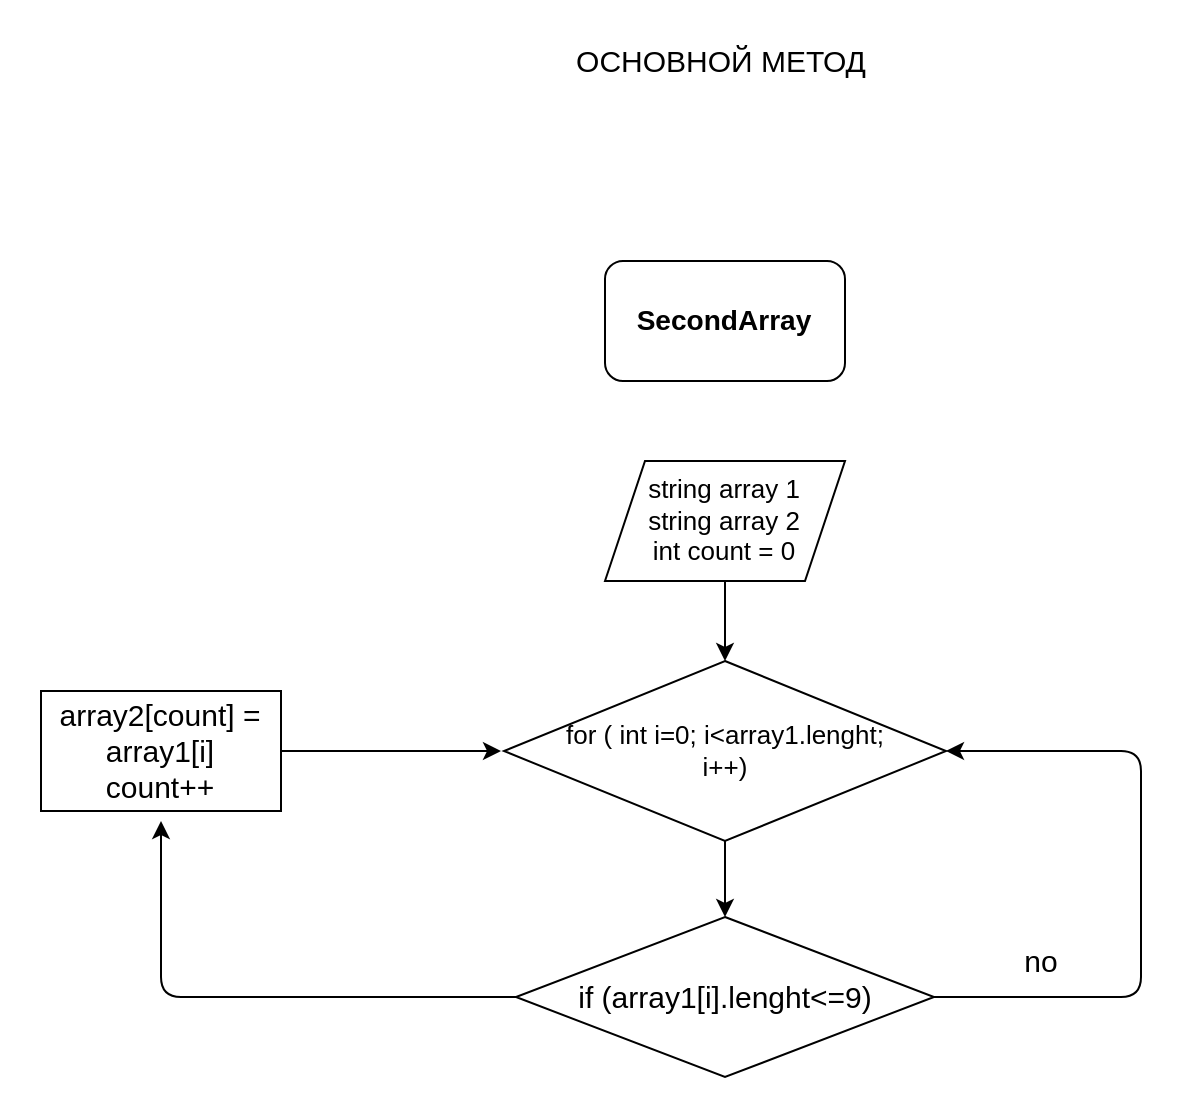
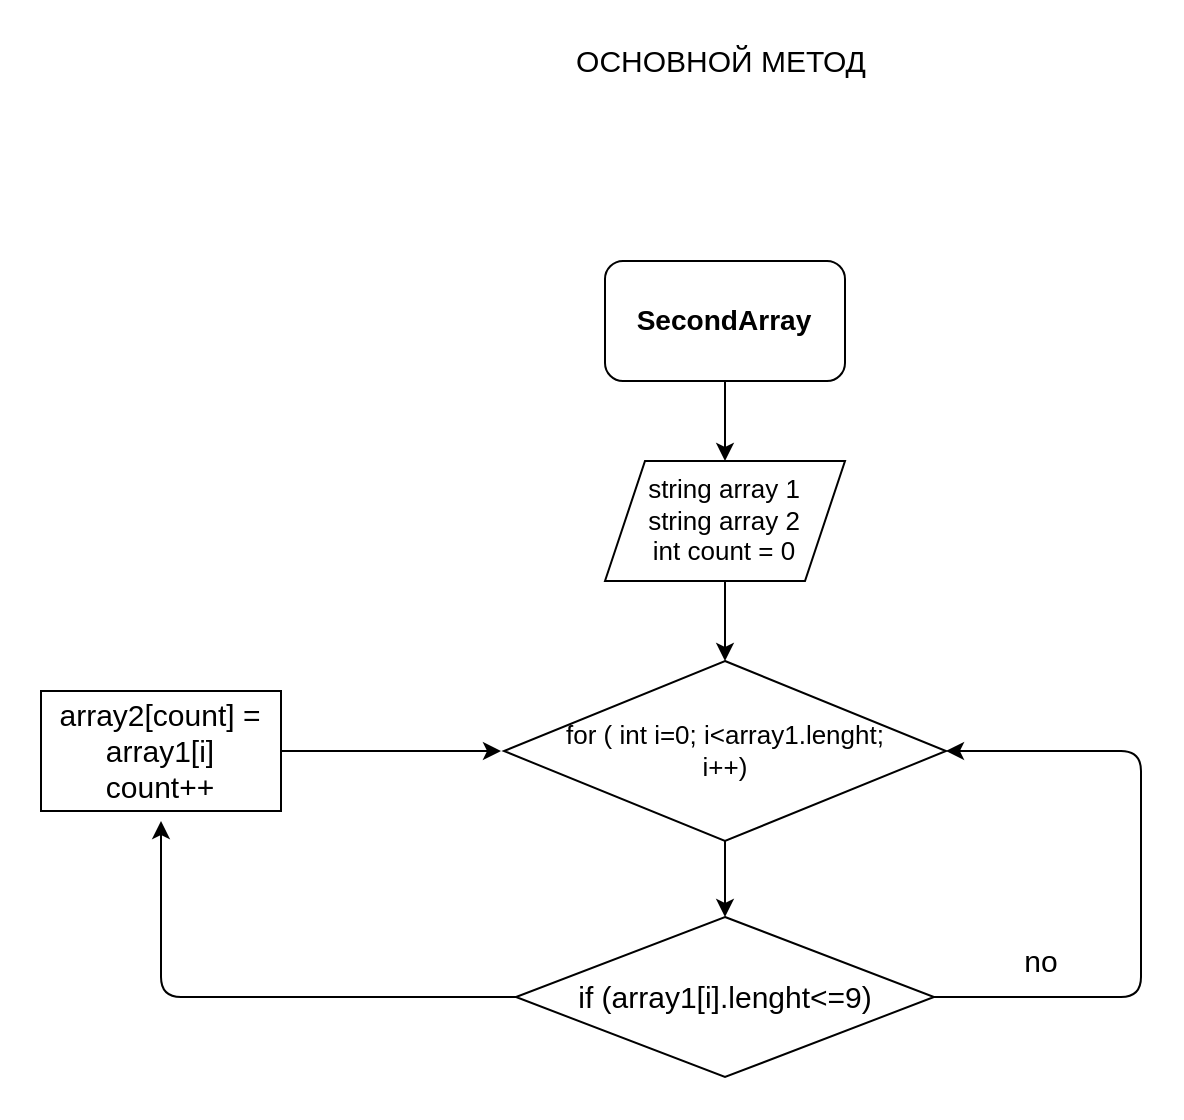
  <mxCell id="0" />
  <mxCell id="1" parent="0" />
  <mxCell id="2" value="&lt;h3&gt;SecondArray&lt;/h3&gt;" style="rounded=1;whiteSpace=wrap;html=1;" vertex="1" parent="1"><mxGeometry x="302" y="130" width="120" height="60" as="geometry" /></mxCell>
  <mxCell id="3" value="string array 1&lt;br&gt;string array 2&lt;br&gt;int count = 0" style="shape=parallelogram;perimeter=parallelogramPerimeter;whiteSpace=wrap;html=1;fixedSize=1;fontSize=13;" vertex="1" parent="1"><mxGeometry x="302" y="230" width="120" height="60" as="geometry" /></mxCell>
  <mxCell id="4" value="" style="edgeStyle=none;html=1;fontSize=15;" edge="1" parent="1" source="5" target="8"><mxGeometry relative="1" as="geometry" /></mxCell>
  <mxCell id="5" value="for ( int i=0; i&amp;lt;array1.lenght;&lt;br&gt;i++)" style="rhombus;whiteSpace=wrap;html=1;fontSize=13;" vertex="1" parent="1"><mxGeometry x="251.5" y="330" width="221" height="90" as="geometry" /></mxCell>
  <mxCell id="6" style="edgeStyle=none;html=1;fontSize=15;" edge="1" parent="1" source="8"><mxGeometry relative="1" as="geometry"><mxPoint x="80" y="410" as="targetPoint" /><Array as="points"><mxPoint x="80" y="498" /></Array></mxGeometry></mxCell>
  <mxCell id="7" style="edgeStyle=none;html=1;fontSize=15;entryX=1;entryY=0.5;entryDx=0;entryDy=0;" edge="1" parent="1" source="8" target="5"><mxGeometry relative="1" as="geometry"><mxPoint x="570" y="370" as="targetPoint" /><Array as="points"><mxPoint x="570" y="498" /><mxPoint x="570" y="375" /></Array></mxGeometry></mxCell>
  <mxCell id="8" value="&lt;font style=&quot;font-size: 15px&quot;&gt;if (array1[i].lenght&amp;lt;=9)&lt;/font&gt;" style="rhombus;whiteSpace=wrap;html=1;fontSize=13;" vertex="1" parent="1"><mxGeometry x="257.5" y="458" width="209" height="80" as="geometry" /></mxCell>
  <mxCell id="9" value="" style="endArrow=classic;html=1;fontSize=15;entryX=0.5;entryY=0;entryDx=0;entryDy=0;exitX=0.5;exitY=1;exitDx=0;exitDy=0;" edge="1" parent="1" source="3" target="5"><mxGeometry width="50" height="50" relative="1" as="geometry"><mxPoint x="320" y="300" as="sourcePoint" /><mxPoint x="390" y="280" as="targetPoint" /></mxGeometry></mxCell>
+ <mxCell id="10" value="" style="endArrow=classic;html=1;fontSize=15;exitX=0.5;exitY=1;exitDx=0;exitDy=0;entryX=0.5;entryY=0;entryDx=0;entryDy=0;" edge="1" parent="1" source="2" target="3"><mxGeometry width="50" height="50" relative="1" as="geometry"><mxPoint x="340" y="330" as="sourcePoint" /><mxPoint x="470" y="320" as="targetPoint" /></mxGeometry></mxCell>
  <mxCell id="11" style="edgeStyle=none;html=1;fontSize=15;" edge="1" parent="1" source="12"><mxGeometry relative="1" as="geometry"><mxPoint x="250" y="375" as="targetPoint" /></mxGeometry></mxCell>
  <mxCell id="12" value="array2[count] = array1[i]&lt;br&gt;count++" style="rounded=0;whiteSpace=wrap;html=1;fontSize=15;" vertex="1" parent="1"><mxGeometry x="20" y="345" width="120" height="60" as="geometry" /></mxCell>
  <mxCell id="13" value="no" style="text;html=1;align=center;verticalAlign=middle;resizable=0;points=[];autosize=1;strokeColor=none;fillColor=none;fontSize=15;" vertex="1" parent="1"><mxGeometry x="505" y="470" width="30" height="20" as="geometry" /></mxCell>
  <mxCell id="14" value="ОСНОВНОЙ МЕТОД" style="text;html=1;align=center;verticalAlign=middle;resizable=0;points=[];autosize=1;strokeColor=none;fillColor=none;fontSize=15;" vertex="1" parent="1"><mxGeometry x="280" y="20" width="160" height="20" as="geometry" /></mxCell>
